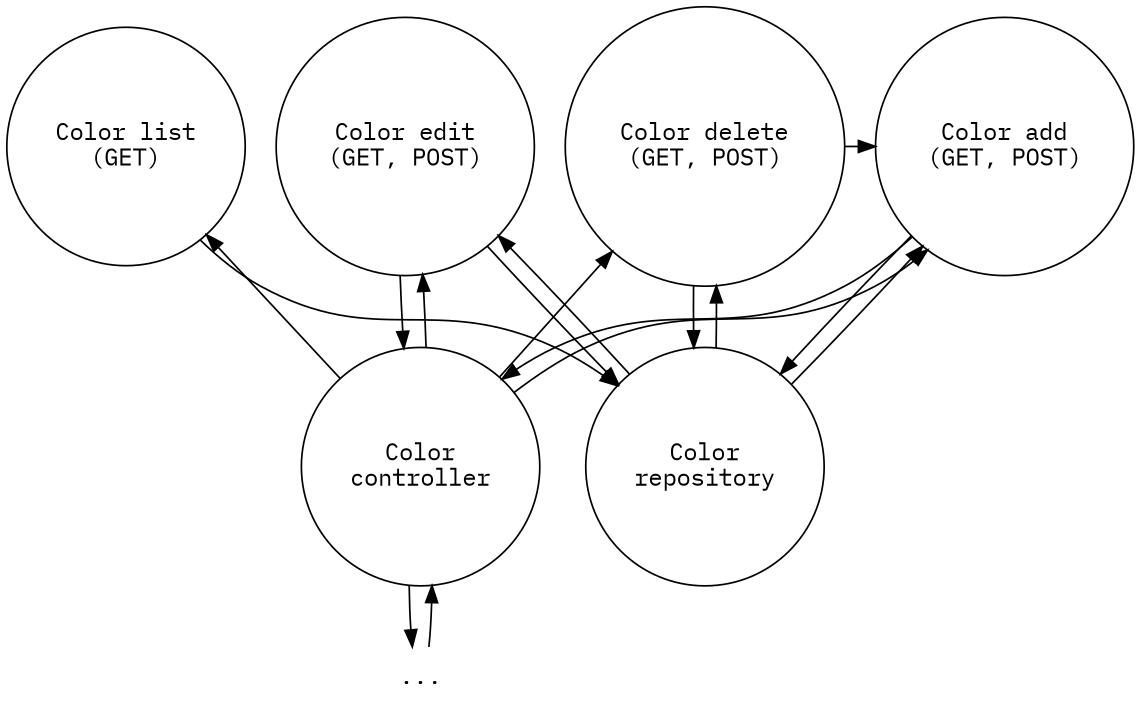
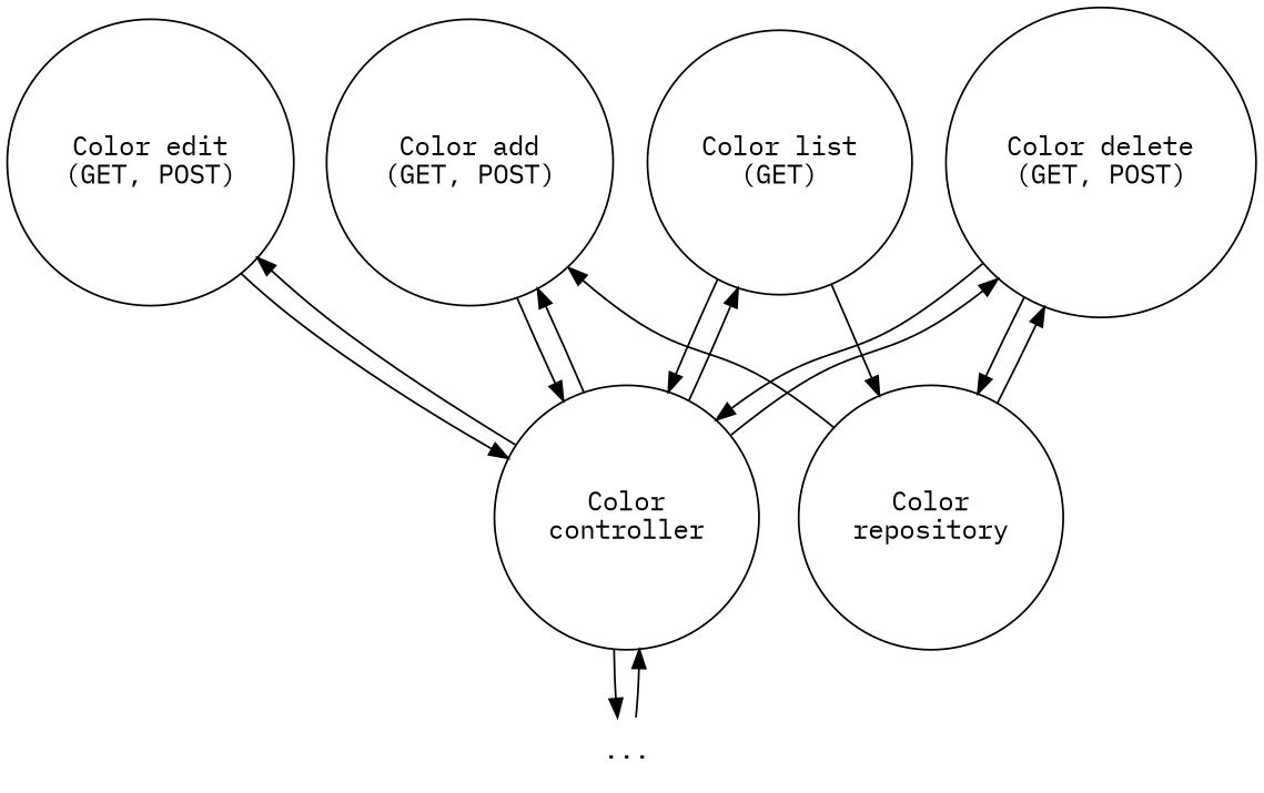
  digraph {
    fontname="IBM Plex Mono"
    node [fontname="IBM Plex Mono" shape=circle]
    edge [fontname="IBM Plex Mono"]
    "Color list\n(GET)"
    "Color add\n(GET, POST)"
    "Color edit\n(GET, POST)"
    "Color delete\n(GET, POST)"
    "Color\ncontroller"
    "Color\nrepository"
    "..." [shape=none]
    subgraph sub_1 {
      rank=same
      "Color list\n(GET)"
      "Color add\n(GET, POST)"
      "Color edit\n(GET, POST)"
      "Color delete\n(GET, POST)"
    }
+   "Color list\n(GET)" -> "Color\ncontroller"
    "Color list\n(GET)" -> "Color\nrepository"
    "Color add\n(GET, POST)" -> "Color\ncontroller"
-   "Color add\n(GET, POST)" -> "Color\nrepository"
    "Color edit\n(GET, POST)" -> "Color\ncontroller"
-   "Color edit\n(GET, POST)" -> "Color\nrepository"
-   "Color delete\n(GET, POST)" -> "Color add\n(GET, POST)"
+   "Color delete\n(GET, POST)" -> "Color\ncontroller"
    "Color delete\n(GET, POST)" -> "Color\nrepository"
    "Color\ncontroller" -> "Color list\n(GET)"
    "Color\ncontroller" -> "Color add\n(GET, POST)"
    "Color\ncontroller" -> "Color edit\n(GET, POST)"
    "Color\ncontroller" -> "Color delete\n(GET, POST)"
    "Color\ncontroller" -> "..."
    "Color\nrepository" -> "Color add\n(GET, POST)"
-   "Color\nrepository" -> "Color edit\n(GET, POST)"
    "Color\nrepository" -> "Color delete\n(GET, POST)"
    "..." -> "Color\ncontroller"
  }
